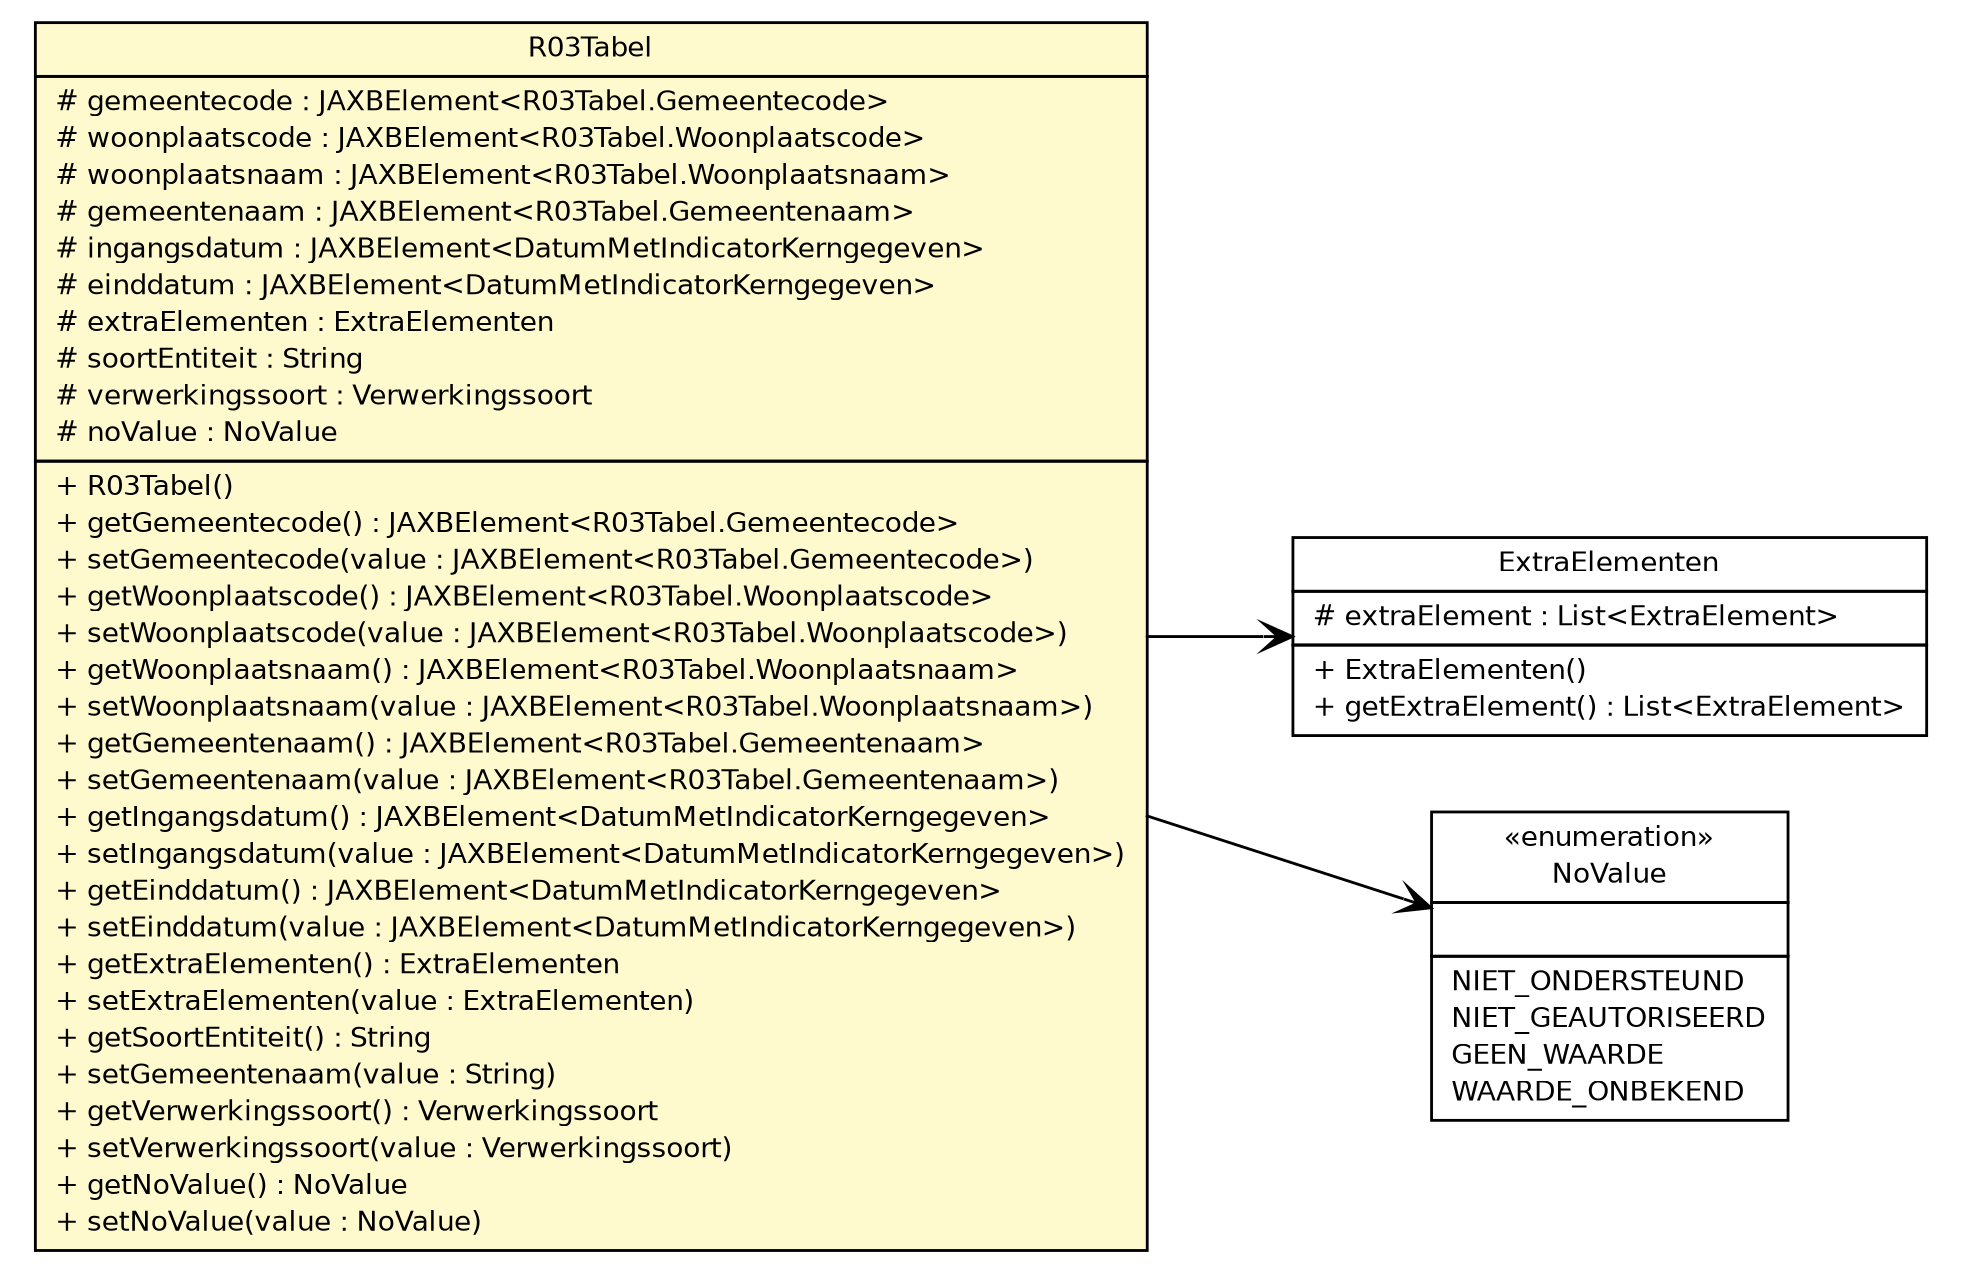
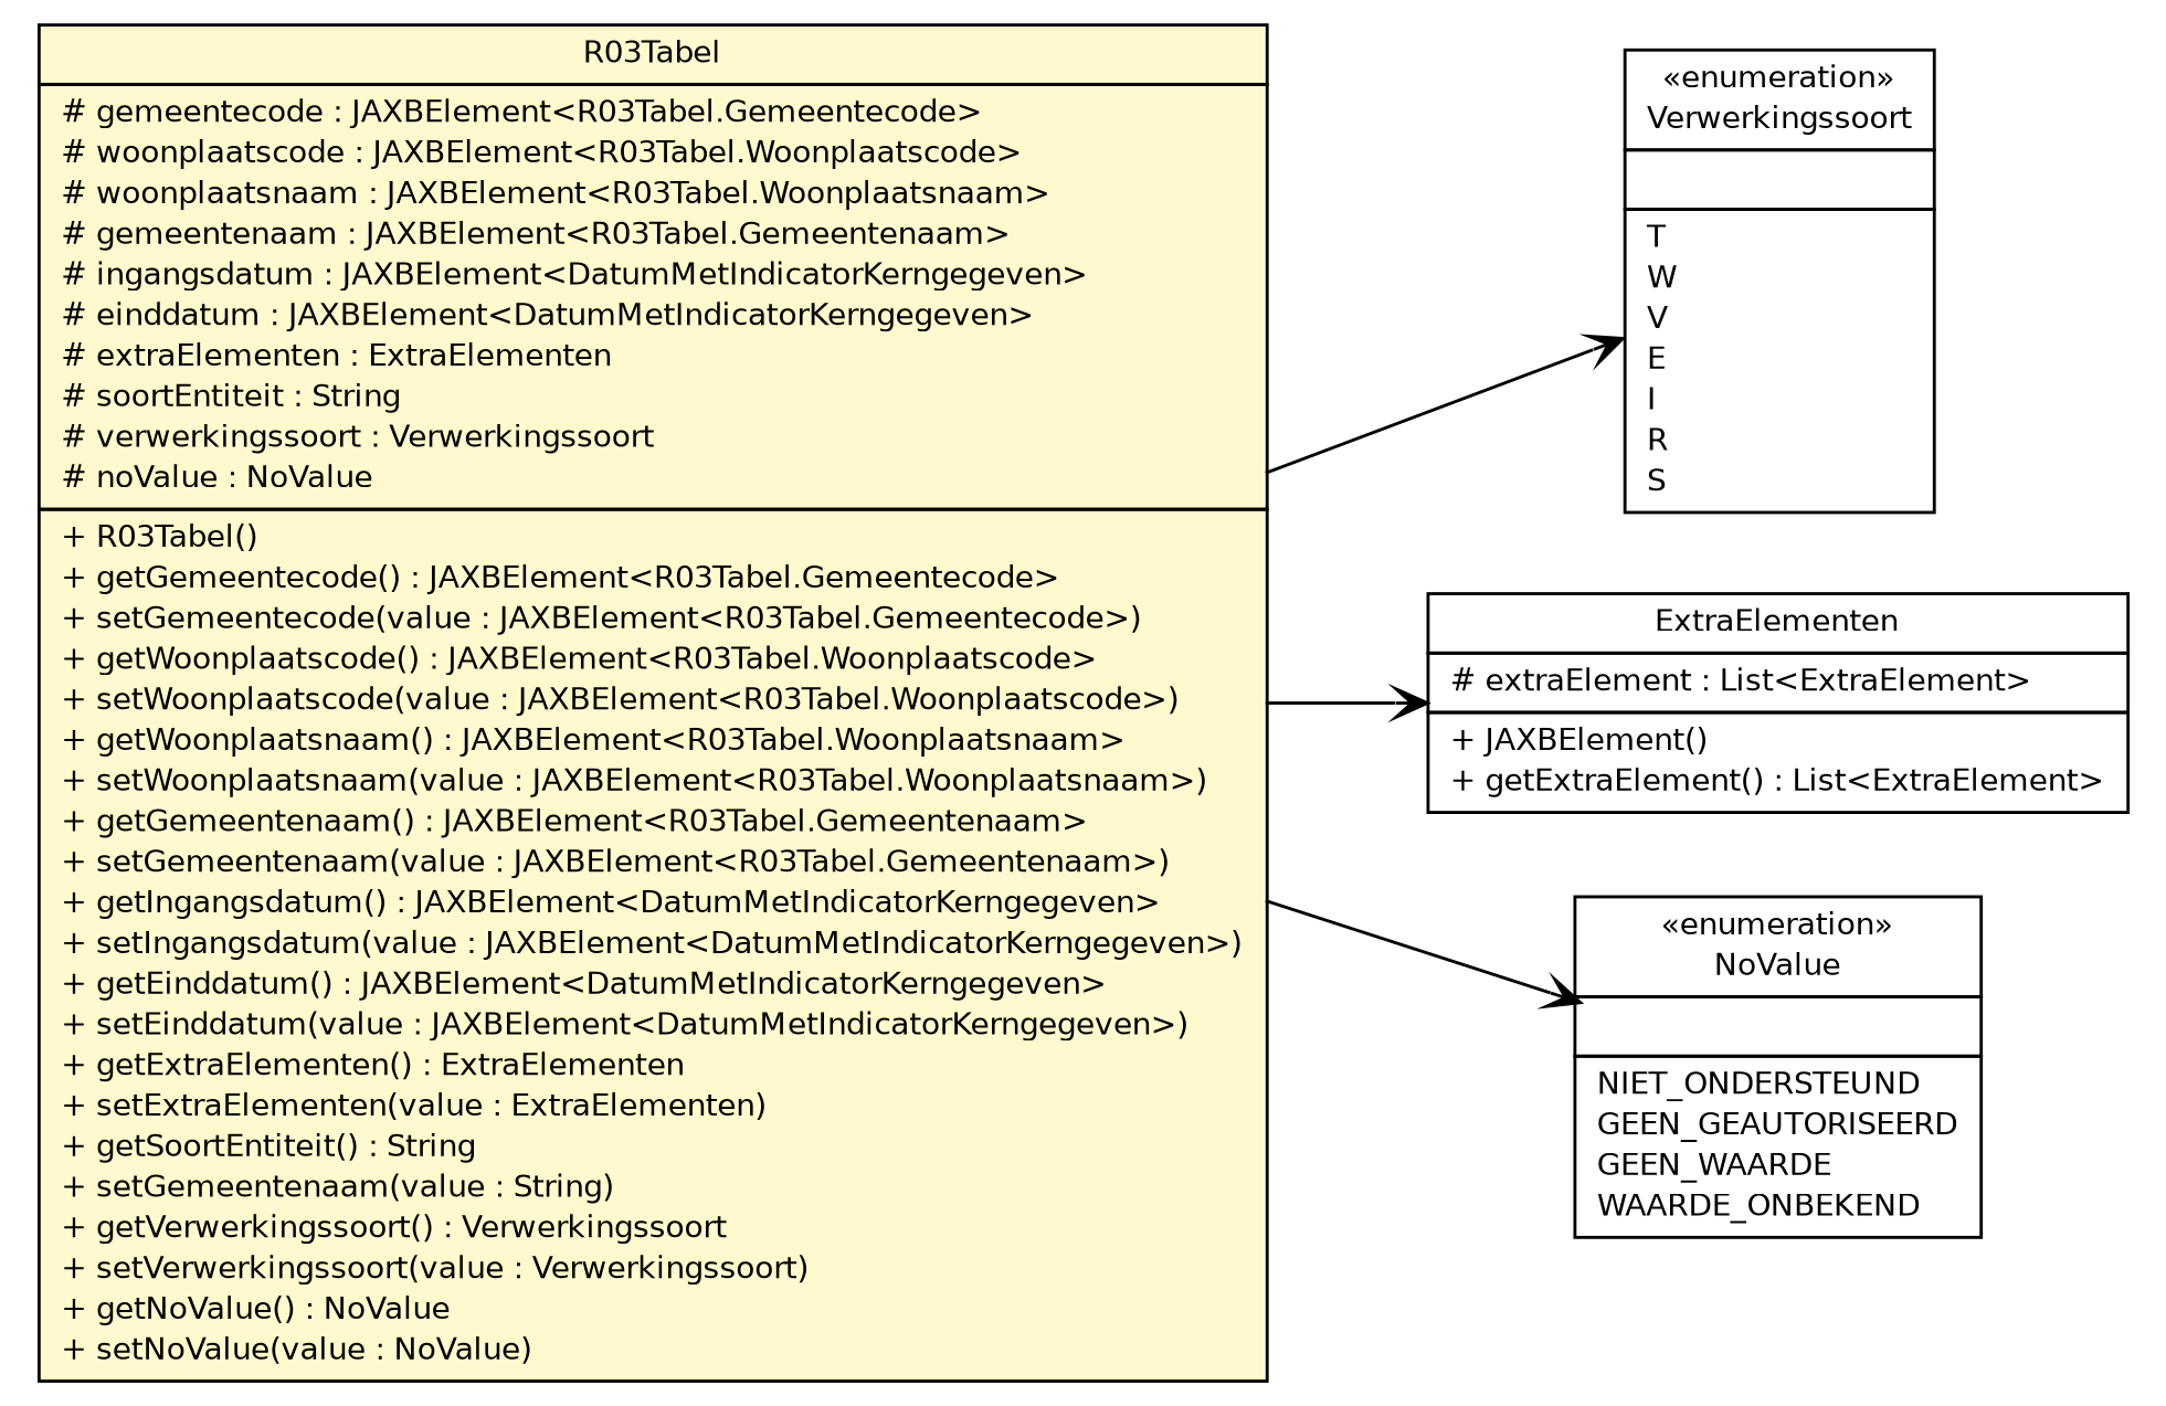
  digraph {
    nodesep=0.25
    rankdir=LR
    ranksep=0.5
    node [fontcolor=black fontname=Helvetica fontsize=10.0 shape=plaintext]
    edge [arrowhead=open color=black fontcolor=black fontname=Helvetica fontsize=10.0 headport=p labelfontname=Helvetica labelfontsize=10 tailport=p]
    n1 [label=<<table title="nl.egem.stuf.sector.bg._0204.R03Tabel" border="0" cellborder="1" cellspacing="0" cellpadding="2" port="p" bgcolor="lemonChiffon" href="./R03Tabel.html"> 		<tr><td><table border="0" cellspacing="0" cellpadding="1"> <tr><td align="center" balign="center"> R03Tabel </td></tr> 		</table></td></tr> 		<tr><td><table border="0" cellspacing="0" cellpadding="1"> <tr><td align="left" balign="left"> # gemeentecode : JAXBElement&lt;R03Tabel.Gemeentecode&gt; </td></tr> <tr><td align="left" balign="left"> # woonplaatscode : JAXBElement&lt;R03Tabel.Woonplaatscode&gt; </td></tr> <tr><td align="left" balign="left"> # woonplaatsnaam : JAXBElement&lt;R03Tabel.Woonplaatsnaam&gt; </td></tr> <tr><td align="left" balign="left"> # gemeentenaam : JAXBElement&lt;R03Tabel.Gemeentenaam&gt; </td></tr> <tr><td align="left" balign="left"> # ingangsdatum : JAXBElement&lt;DatumMetIndicatorKerngegeven&gt; </td></tr> <tr><td align="left" balign="left"> # einddatum : JAXBElement&lt;DatumMetIndicatorKerngegeven&gt; </td></tr> <tr><td align="left" balign="left"> # extraElementen : ExtraElementen </td></tr> <tr><td align="left" balign="left"> # soortEntiteit : String </td></tr> <tr><td align="left" balign="left"> # verwerkingssoort : Verwerkingssoort </td></tr> <tr><td align="left" balign="left"> # noValue : NoValue </td></tr> 		</table></td></tr> 		<tr><td><table border="0" cellspacing="0" cellpadding="1"> <tr><td align="left" balign="left"> + R03Tabel() </td></tr> <tr><td align="left" balign="left"> + getGemeentecode() : JAXBElement&lt;R03Tabel.Gemeentecode&gt; </td></tr> <tr><td align="left" balign="left"> + setGemeentecode(value : JAXBElement&lt;R03Tabel.Gemeentecode&gt;) </td></tr> <tr><td align="left" balign="left"> + getWoonplaatscode() : JAXBElement&lt;R03Tabel.Woonplaatscode&gt; </td></tr> <tr><td align="left" balign="left"> + setWoonplaatscode(value : JAXBElement&lt;R03Tabel.Woonplaatscode&gt;) </td></tr> <tr><td align="left" balign="left"> + getWoonplaatsnaam() : JAXBElement&lt;R03Tabel.Woonplaatsnaam&gt; </td></tr> <tr><td align="left" balign="left"> + setWoonplaatsnaam(value : JAXBElement&lt;R03Tabel.Woonplaatsnaam&gt;) </td></tr> <tr><td align="left" balign="left"> + getGemeentenaam() : JAXBElement&lt;R03Tabel.Gemeentenaam&gt; </td></tr> <tr><td align="left" balign="left"> + setGemeentenaam(value : JAXBElement&lt;R03Tabel.Gemeentenaam&gt;) </td></tr> <tr><td align="left" balign="left"> + getIngangsdatum() : JAXBElement&lt;DatumMetIndicatorKerngegeven&gt; </td></tr> <tr><td align="left" balign="left"> + setIngangsdatum(value : JAXBElement&lt;DatumMetIndicatorKerngegeven&gt;) </td></tr> <tr><td align="left" balign="left"> + getEinddatum() : JAXBElement&lt;DatumMetIndicatorKerngegeven&gt; </td></tr> <tr><td align="left" balign="left"> + setEinddatum(value : JAXBElement&lt;DatumMetIndicatorKerngegeven&gt;) </td></tr> <tr><td align="left" balign="left"> + getExtraElementen() : ExtraElementen </td></tr> <tr><td align="left" balign="left"> + setExtraElementen(value : ExtraElementen) </td></tr> <tr><td align="left" balign="left"> + getSoortEntiteit() : String </td></tr> <tr><td align="left" balign="left"> + setGemeentenaam(value : String) </td></tr> <tr><td align="left" balign="left"> + getVerwerkingssoort() : Verwerkingssoort </td></tr> <tr><td align="left" balign="left"> + setVerwerkingssoort(value : Verwerkingssoort) </td></tr> <tr><td align="left" balign="left"> + getNoValue() : NoValue </td></tr> <tr><td align="left" balign="left"> + setNoValue(value : NoValue) </td></tr> 		</table></td></tr> 		</table>>]
-   n3 [label=<<table title="nl.egem.stuf.stuf0204.ExtraElementen" border="0" cellborder="1" cellspacing="0" cellpadding="2" port="p" href="../../../stuf0204/ExtraElementen.html"> 		<tr><td><table border="0" cellspacing="0" cellpadding="1"> <tr><td align="center" balign="center"> ExtraElementen </td></tr> 		</table></td></tr> 		<tr><td><table border="0" cellspacing="0" cellpadding="1"> <tr><td align="left" balign="left"> # extraElement : List&lt;ExtraElement&gt; </td></tr> 		</table></td></tr> 		<tr><td><table border="0" cellspacing="0" cellpadding="1"> <tr><td align="left" balign="left"> + ExtraElementen() </td></tr> <tr><td align="left" balign="left"> + getExtraElement() : List&lt;ExtraElement&gt; </td></tr> 		</table></td></tr> 		</table>>]
-   n4 [label=<<table title="nl.egem.stuf.stuf0204.NoValue" border="0" cellborder="1" cellspacing="0" cellpadding="2" port="p" href="../../../stuf0204/NoValue.html"> 		<tr><td><table border="0" cellspacing="0" cellpadding="1"> <tr><td align="center" balign="center"> &#171;enumeration&#187; </td></tr> <tr><td align="center" balign="center"> NoValue </td></tr> 		</table></td></tr> 		<tr><td><table border="0" cellspacing="0" cellpadding="1"> <tr><td align="left" balign="left">  </td></tr> 		</table></td></tr> 		<tr><td><table border="0" cellspacing="0" cellpadding="1"> <tr><td align="left" balign="left"> NIET_ONDERSTEUND </td></tr> <tr><td align="left" balign="left"> NIET_GEAUTORISEERD </td></tr> <tr><td align="left" balign="left"> GEEN_WAARDE </td></tr> <tr><td align="left" balign="left"> WAARDE_ONBEKEND </td></tr> 		</table></td></tr> 		</table>>]
+   n2 [label=<<table title="nl.egem.stuf.stuf0204.Verwerkingssoort" border="0" cellborder="1" cellspacing="0" cellpadding="2" port="p" href="../../../stuf0204/Verwerkingssoort.html"> 		<tr><td><table border="0" cellspacing="0" cellpadding="1"> <tr><td align="center" balign="center"> &#171;enumeration&#187; </td></tr> <tr><td align="center" balign="center"> Verwerkingssoort </td></tr> 		</table></td></tr> 		<tr><td><table border="0" cellspacing="0" cellpadding="1"> <tr><td align="left" balign="left">  </td></tr> 		</table></td></tr> 		<tr><td><table border="0" cellspacing="0" cellpadding="1"> <tr><td align="left" balign="left"> T </td></tr> <tr><td align="left" balign="left"> W </td></tr> <tr><td align="left" balign="left"> V </td></tr> <tr><td align="left" balign="left"> E </td></tr> <tr><td align="left" balign="left"> I </td></tr> <tr><td align="left" balign="left"> R </td></tr> <tr><td align="left" balign="left"> S </td></tr> 		</table></td></tr> 		</table>>]
+   n3 [label=<<table title="nl.egem.stuf.stuf0204.ExtraElementen" border="0" cellborder="1" cellspacing="0" cellpadding="2" port="p" href="../../../stuf0204/ExtraElementen.html"> 		<tr><td><table border="0" cellspacing="0" cellpadding="1"> <tr><td align="center" balign="center"> ExtraElementen </td></tr> 		</table></td></tr> 		<tr><td><table border="0" cellspacing="0" cellpadding="1"> <tr><td align="left" balign="left"> # extraElement : List&lt;ExtraElement&gt; </td></tr> 		</table></td></tr> 		<tr><td><table border="0" cellspacing="0" cellpadding="1"> <tr><td align="left" balign="left"> + JAXBElement() </td></tr> <tr><td align="left" balign="left"> + getExtraElement() : List&lt;ExtraElement&gt; </td></tr> 		</table></td></tr> 		</table>>]
+   n4 [label=<<table title="nl.egem.stuf.stuf0204.NoValue" border="0" cellborder="1" cellspacing="0" cellpadding="2" port="p" href="../../../stuf0204/NoValue.html"> 		<tr><td><table border="0" cellspacing="0" cellpadding="1"> <tr><td align="center" balign="center"> &#171;enumeration&#187; </td></tr> <tr><td align="center" balign="center"> NoValue </td></tr> 		</table></td></tr> 		<tr><td><table border="0" cellspacing="0" cellpadding="1"> <tr><td align="left" balign="left">  </td></tr> 		</table></td></tr> 		<tr><td><table border="0" cellspacing="0" cellpadding="1"> <tr><td align="left" balign="left"> NIET_ONDERSTEUND </td></tr> <tr><td align="left" balign="left"> GEEN_GEAUTORISEERD </td></tr> <tr><td align="left" balign="left"> GEEN_WAARDE </td></tr> <tr><td align="left" balign="left"> WAARDE_ONBEKEND </td></tr> 		</table></td></tr> 		</table>>]
+   n1 -> n2
    n1 -> n3
    n1 -> n4
  }
